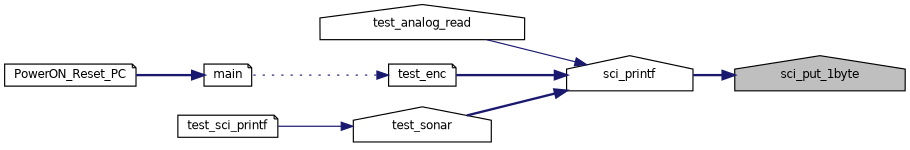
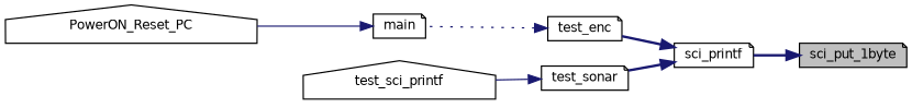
  digraph {
    rankdir=RL
    node [color=black fillcolor=white fontname=Helvetica fontsize=10 shape=house style=filled]
    edge [color=midnightblue dir=back fontname=Helvetica fontsize=10 labelfontname=Helvetica labelfontsize=10 style=bold]
-   n1 [fillcolor=grey75 fontcolor=black height=0.2 label=sci_put_1byte width=0.4]
-   n2 [height=0.2 label=sci_printf width=0.4]
-   n3 [height=0.2 label=test_analog_read width=0.4]
+   n1 [fillcolor=grey75 fontcolor=black height=0.2 label=sci_put_1byte shape=note width=0.4]
+   n2 [height=0.2 label=sci_printf shape=note width=0.4]
    n4 [height=0.2 label=test_enc shape=note width=0.4]
-   n5 [height=0.2 label=test_sonar width=0.4]
+   n5 [height=0.2 label=test_sonar shape=note width=0.4]
    n6 [height=0.2 label=main shape=note width=0.4]
-   n7 [height=0.2 label=test_sci_printf shape=note width=0.4]
-   n8 [height=0.2 label=PowerON_Reset_PC shape=note width=0.4]
+   n7 [height=0.2 label=test_sci_printf width=0.4]
+   n8 [height=0.2 label=PowerON_Reset_PC width=0.4]
    n1 -> n2
-   n2 -> n3 [style=solid]
    n2 -> n4
    n2 -> n5
    n4 -> n6 [style=dotted]
    n5 -> n7 [style=solid]
-   n6 -> n8
+   n6 -> n8 [style=solid]
  }
